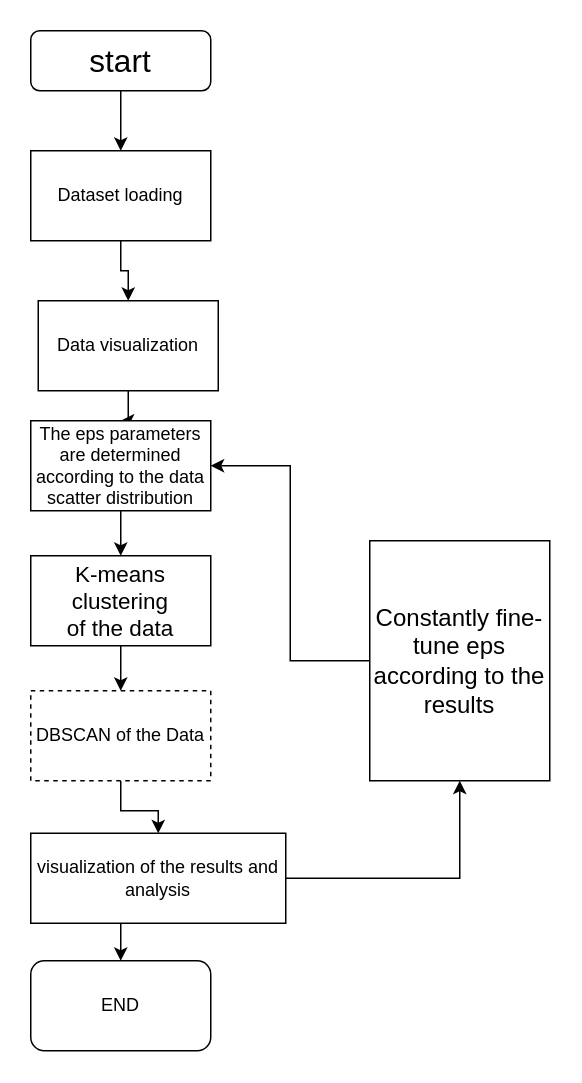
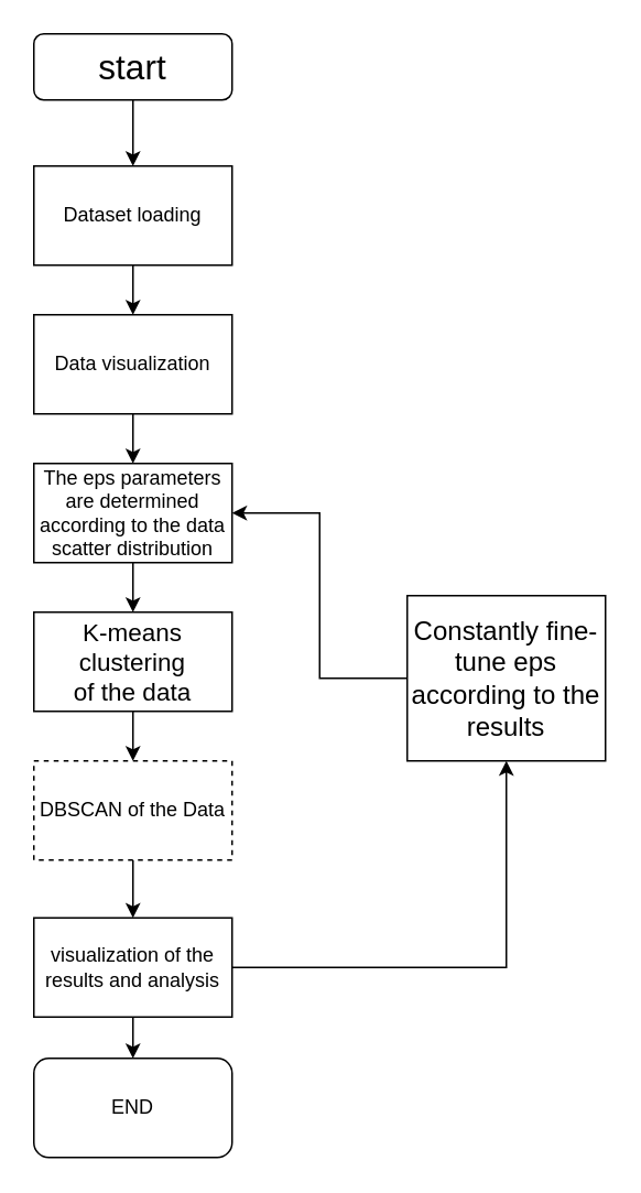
  <mxCell id="0" />
  <mxCell id="1" parent="0" />
  <mxCell id="2" style="edgeStyle=orthogonalEdgeStyle;rounded=0;orthogonalLoop=1;jettySize=auto;html=1;" edge="1" parent="1" source="3" target="5"><mxGeometry relative="1" as="geometry"><mxPoint x="80" y="90" as="targetPoint" /></mxGeometry></mxCell>
  <mxCell id="3" value="&lt;font style=&quot;font-size: 21px;&quot;&gt;start&lt;/font&gt;" style="rounded=1;whiteSpace=wrap;html=1;" vertex="1" parent="1"><mxGeometry x="20" y="20" width="120" height="40" as="geometry" /></mxCell>
  <mxCell id="4" value="" style="edgeStyle=orthogonalEdgeStyle;rounded=0;orthogonalLoop=1;jettySize=auto;html=1;" edge="1" parent="1" source="5" target="7"><mxGeometry relative="1" as="geometry" /></mxCell>
  <mxCell id="5" value="Dataset loading" style="rounded=0;whiteSpace=wrap;html=1;" vertex="1" parent="1"><mxGeometry x="20" y="100" width="120" height="60" as="geometry" /></mxCell>
  <mxCell id="6" style="edgeStyle=orthogonalEdgeStyle;rounded=0;orthogonalLoop=1;jettySize=auto;html=1;" edge="1" parent="1" source="7" target="9"><mxGeometry relative="1" as="geometry"><mxPoint x="80" y="280" as="targetPoint" /></mxGeometry></mxCell>
- <mxCell id="7" value="Data visualization" style="rounded=0;whiteSpace=wrap;html=1;" vertex="1" parent="1"><mxGeometry x="25" y="200" width="120" height="60" as="geometry" /></mxCell>
+ <mxCell id="7" value="Data visualization" style="rounded=0;whiteSpace=wrap;html=1;" vertex="1" parent="1"><mxGeometry x="20" y="190" width="120" height="60" as="geometry" /></mxCell>
  <mxCell id="8" value="" style="edgeStyle=orthogonalEdgeStyle;rounded=0;orthogonalLoop=1;jettySize=auto;html=1;" edge="1" parent="1" source="9" target="11"><mxGeometry relative="1" as="geometry" /></mxCell>
  <mxCell id="9" value="The eps parameters are determined according to the data scatter distribution" style="rounded=0;whiteSpace=wrap;html=1;" vertex="1" parent="1"><mxGeometry x="20" y="280" width="120" height="60" as="geometry" /></mxCell>
  <mxCell id="10" value="" style="edgeStyle=orthogonalEdgeStyle;rounded=0;orthogonalLoop=1;jettySize=auto;html=1;" edge="1" parent="1" source="11" target="13"><mxGeometry relative="1" as="geometry" /></mxCell>
  <mxCell id="11" value="K-means clustering&lt;div style=&quot;font-size: 15px;&quot;&gt;of the data&lt;/div&gt;" style="whiteSpace=wrap;html=1;rounded=0;fontSize=15;" vertex="1" parent="1"><mxGeometry x="20" y="370" width="120" height="60" as="geometry" /></mxCell>
  <mxCell id="12" value="" style="edgeStyle=orthogonalEdgeStyle;rounded=0;orthogonalLoop=1;jettySize=auto;html=1;" edge="1" parent="1" source="13" target="16"><mxGeometry relative="1" as="geometry" /></mxCell>
  <mxCell id="13" value="DBSCAN of the Data" style="whiteSpace=wrap;html=1;rounded=0;dashed=1;" vertex="1" parent="1"><mxGeometry x="20" y="460" width="120" height="60" as="geometry" /></mxCell>
  <mxCell id="14" value="" style="edgeStyle=orthogonalEdgeStyle;rounded=0;orthogonalLoop=1;jettySize=auto;html=1;" edge="1" parent="1" source="16" target="18"><mxGeometry relative="1" as="geometry" /></mxCell>
  <mxCell id="15" style="edgeStyle=orthogonalEdgeStyle;rounded=0;orthogonalLoop=1;jettySize=auto;html=1;exitX=0.5;exitY=1;exitDx=0;exitDy=0;entryX=0.5;entryY=0;entryDx=0;entryDy=0;" edge="1" parent="1" source="16" target="19"><mxGeometry relative="1" as="geometry" /></mxCell>
- <mxCell id="16" value="visualization of the results and analysis" style="whiteSpace=wrap;html=1;rounded=0;" vertex="1" parent="1"><mxGeometry x="20" y="555" width="170" height="60" as="geometry" /></mxCell>
+ <mxCell id="16" value="visualization of the results and analysis" style="whiteSpace=wrap;html=1;rounded=0;" vertex="1" parent="1"><mxGeometry x="20" y="555" width="120" height="60" as="geometry" /></mxCell>
  <mxCell id="17" style="edgeStyle=orthogonalEdgeStyle;rounded=0;orthogonalLoop=1;jettySize=auto;html=1;entryX=1;entryY=0.5;entryDx=0;entryDy=0;" edge="1" parent="1" source="18" target="9"><mxGeometry relative="1" as="geometry" /></mxCell>
- <mxCell id="18" value="Constantly fine-tune eps according to the results" style="whiteSpace=wrap;html=1;rounded=0;fontSize=16;" vertex="1" parent="1"><mxGeometry x="246" y="360" width="120" height="160" as="geometry" /></mxCell>
+ <mxCell id="18" value="Constantly fine-tune eps according to the results" style="whiteSpace=wrap;html=1;rounded=0;fontSize=16;" vertex="1" parent="1"><mxGeometry x="246" y="360" width="120" height="100" as="geometry" /></mxCell>
  <mxCell id="19" value="END" style="rounded=1;whiteSpace=wrap;html=1;" vertex="1" parent="1"><mxGeometry x="20" y="640" width="120" height="60" as="geometry" /></mxCell>
